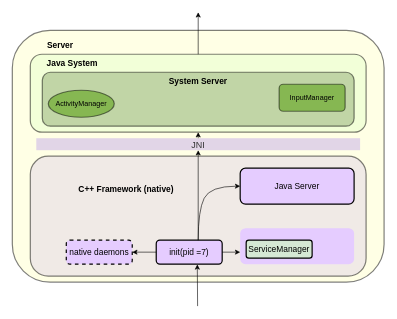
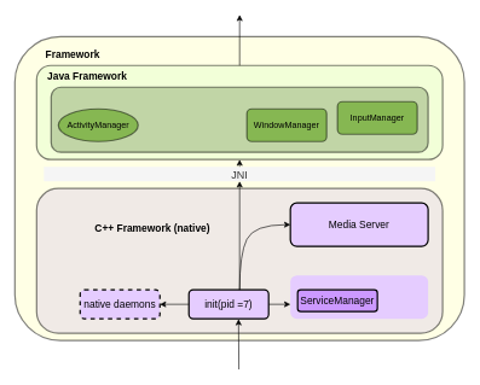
  <mxCell id="0" />
  <mxCell id="1" parent="0" />
  <mxCell id="2" value="" style="rounded=1;whiteSpace=wrap;html=1;strokeWidth=2;fillColor=#FFFFCC;opacity=50;" vertex="1" parent="1"><mxGeometry x="20" y="50" width="620" height="420" as="geometry" /></mxCell>
  <mxCell id="3" value="" style="rounded=1;whiteSpace=wrap;html=1;strokeColor=light-dark(#000000, #446e2c);strokeWidth=2;fillColor=#E6FFCC;opacity=50;" vertex="1" parent="1"><mxGeometry x="50" y="90" width="560" height="130" as="geometry" /></mxCell>
  <mxCell id="4" value="" style="rounded=1;whiteSpace=wrap;html=1;strokeColor=#000000;strokeWidth=2;fillColor=#e1d5e7;opacity=50;" vertex="1" parent="1"><mxGeometry x="50" y="260" width="560" height="200" as="geometry" /></mxCell>
  <mxCell id="5" value="init(pid =7)" style="rounded=1;whiteSpace=wrap;html=1;strokeWidth=2;fillColor=#E5CCFF;fontSize=14;" vertex="1" parent="1"><mxGeometry x="260" y="400" width="110" height="40" as="geometry" /></mxCell>
  <mxCell id="6" value="native daemons" style="rounded=1;whiteSpace=wrap;html=1;strokeWidth=2;fillColor=#E5CCFF;fontSize=14;dashed=1;" vertex="1" parent="1"><mxGeometry x="110" y="400" width="110" height="40" as="geometry" /></mxCell>
  <mxCell id="7" value="" style="rounded=1;whiteSpace=wrap;html=1;strokeWidth=2;fillColor=#E5CCFF;fontSize=14;strokeColor=none;" vertex="1" parent="1"><mxGeometry x="400" y="380" width="190" height="60" as="geometry" /></mxCell>
- <mxCell id="8" value="ServiceManager" style="rounded=1;whiteSpace=wrap;html=1;strokeWidth=2;fillColor=#d5e8d4;fontSize=14;" vertex="1" parent="1"><mxGeometry x="410" y="400" width="110" height="30" as="geometry" /></mxCell>
+ <mxCell id="8" value="ServiceManager" style="rounded=1;whiteSpace=wrap;html=1;strokeWidth=2;fillColor=#CC99FF;fontSize=14;" vertex="1" parent="1"><mxGeometry x="410" y="400" width="110" height="30" as="geometry" /></mxCell>
  <mxCell id="9" value="" style="rounded=1;whiteSpace=wrap;html=1;strokeColor=light-dark(#000000, #446e2c);strokeWidth=2;fillColor=light-dark(#92ac77, #0c2100);opacity=50;" vertex="1" parent="1"><mxGeometry x="70" y="120" width="520" height="90" as="geometry" /></mxCell>
- <mxCell id="10" value="Java Server" style="rounded=1;whiteSpace=wrap;html=1;strokeWidth=2;fillColor=#E5CCFF;fontSize=14;strokeColor=default;" vertex="1" parent="1"><mxGeometry x="400" y="280" width="190" height="60" as="geometry" /></mxCell>
- <mxCell id="11" value="JNI" style="rounded=0;whiteSpace=wrap;html=1;fillColor=#e1d5e7;fontColor=#333333;strokeColor=none;fontSize=15;" vertex="1" parent="1"><mxGeometry x="60" y="230" width="540" height="20" as="geometry" /></mxCell>
+ <mxCell id="10" value="Media Server" style="rounded=1;whiteSpace=wrap;html=1;strokeWidth=2;fillColor=#E5CCFF;fontSize=14;strokeColor=default;" vertex="1" parent="1"><mxGeometry x="400" y="280" width="190" height="60" as="geometry" /></mxCell>
+ <mxCell id="11" value="JNI" style="rounded=0;whiteSpace=wrap;html=1;fillColor=#f5f5f5;fontColor=#333333;strokeColor=none;fontSize=15;" vertex="1" parent="1"><mxGeometry x="60" y="230" width="540" height="20" as="geometry" /></mxCell>
  <mxCell id="12" value="" style="endArrow=classic;html=1;entryX=0.5;entryY=1;entryDx=0;entryDy=0;" edge="1" parent="1" target="11"><mxGeometry width="50" height="50" relative="1" as="geometry"><mxPoint x="330" y="400" as="sourcePoint" /><mxPoint x="300" y="290" as="targetPoint" /></mxGeometry></mxCell>
  <mxCell id="13" value="" style="endArrow=classic;html=1;entryX=0.5;entryY=1;entryDx=0;entryDy=0;" edge="1" parent="1" target="3"><mxGeometry width="50" height="50" relative="1" as="geometry"><mxPoint x="330" y="230" as="sourcePoint" /><mxPoint x="340" y="260" as="targetPoint" /></mxGeometry></mxCell>
  <mxCell id="14" value="" style="endArrow=classic;html=1;entryX=1;entryY=0.5;entryDx=0;entryDy=0;" edge="1" parent="1" target="6"><mxGeometry width="50" height="50" relative="1" as="geometry"><mxPoint x="260" y="420" as="sourcePoint" /><mxPoint x="350" y="270" as="targetPoint" /></mxGeometry></mxCell>
  <mxCell id="15" value="" style="curved=1;endArrow=classic;html=1;entryX=0;entryY=0.5;entryDx=0;entryDy=0;" edge="1" parent="1" target="10"><mxGeometry width="50" height="50" relative="1" as="geometry"><mxPoint x="330" y="400" as="sourcePoint" /><mxPoint x="300" y="290" as="targetPoint" /><Array as="points"><mxPoint x="330" y="350" /><mxPoint x="350" y="310" /></Array></mxGeometry></mxCell>
  <mxCell id="16" value="" style="endArrow=classic;html=1;exitX=0.5;exitY=0;exitDx=0;exitDy=0;" edge="1" parent="1" source="3"><mxGeometry width="50" height="50" relative="1" as="geometry"><mxPoint x="330" y="100" as="sourcePoint" /><mxPoint x="330" y="20" as="targetPoint" /></mxGeometry></mxCell>
  <mxCell id="17" value="" style="endArrow=classic;html=1;entryX=0.623;entryY=1.013;entryDx=0;entryDy=0;entryPerimeter=0;" edge="1" parent="1" target="5"><mxGeometry width="50" height="50" relative="1" as="geometry"><mxPoint x="329" y="510" as="sourcePoint" /><mxPoint x="330" y="520" as="targetPoint" /></mxGeometry></mxCell>
- <mxCell id="18" value="Server" style="text;html=1;align=center;verticalAlign=middle;whiteSpace=wrap;rounded=0;fontStyle=1;fontSize=14;" vertex="1" parent="1"><mxGeometry x="70" y="60" width="60" height="30" as="geometry" /></mxCell>
- <mxCell id="19" value="Java System" style="text;html=1;align=center;verticalAlign=middle;whiteSpace=wrap;rounded=0;fontStyle=1;fontSize=14;" vertex="1" parent="1"><mxGeometry x="50" y="90" width="140" height="30" as="geometry" /></mxCell>
+ <mxCell id="18" value="Framework" style="text;html=1;align=center;verticalAlign=middle;whiteSpace=wrap;rounded=0;fontStyle=1;fontSize=14;" vertex="1" parent="1"><mxGeometry x="70" y="60" width="60" height="30" as="geometry" /></mxCell>
+ <mxCell id="19" value="Java Framework" style="text;html=1;align=center;verticalAlign=middle;whiteSpace=wrap;rounded=0;fontStyle=1;fontSize=14;" vertex="1" parent="1"><mxGeometry x="50" y="90" width="140" height="30" as="geometry" /></mxCell>
  <mxCell id="20" value="C++ Framework (native)" style="text;html=1;align=center;verticalAlign=middle;whiteSpace=wrap;rounded=0;fontStyle=1;fontSize=14;" vertex="1" parent="1"><mxGeometry x="120" y="300" width="180" height="30" as="geometry" /></mxCell>
  <mxCell id="21" value="ActivityManager" style="ellipse;whiteSpace=wrap;html=1;strokeWidth=2;fillColor=#4D9900;opacity=50;" vertex="1" parent="1"><mxGeometry x="80" y="150" width="110" height="45" as="geometry" /></mxCell>
+ <mxCell id="22" value="WindowManager" style="rounded=1;whiteSpace=wrap;html=1;strokeWidth=2;fillColor=#4D9900;opacity=50;" vertex="1" parent="1"><mxGeometry x="340" y="150" width="110" height="45" as="geometry" /></mxCell>
  <mxCell id="23" value="InputManager" style="rounded=1;whiteSpace=wrap;html=1;strokeWidth=2;fillColor=#4D9900;opacity=50;" vertex="1" parent="1"><mxGeometry x="465" y="140" width="110" height="45" as="geometry" /></mxCell>
- <mxCell id="24" value="System Server" style="text;html=1;align=center;verticalAlign=middle;whiteSpace=wrap;rounded=0;fontStyle=1;fontSize=14;" vertex="1" parent="1"><mxGeometry x="260" y="120" width="140" height="30" as="geometry" /></mxCell>
  <mxCell id="25" value="" style="endArrow=classic;html=1;exitX=1;exitY=0.5;exitDx=0;exitDy=0;" edge="1" parent="1" source="5"><mxGeometry width="50" height="50" relative="1" as="geometry"><mxPoint x="339" y="520" as="sourcePoint" /><mxPoint x="400" y="420" as="targetPoint" /><Array as="points"><mxPoint x="400" y="420" /></Array></mxGeometry></mxCell>
